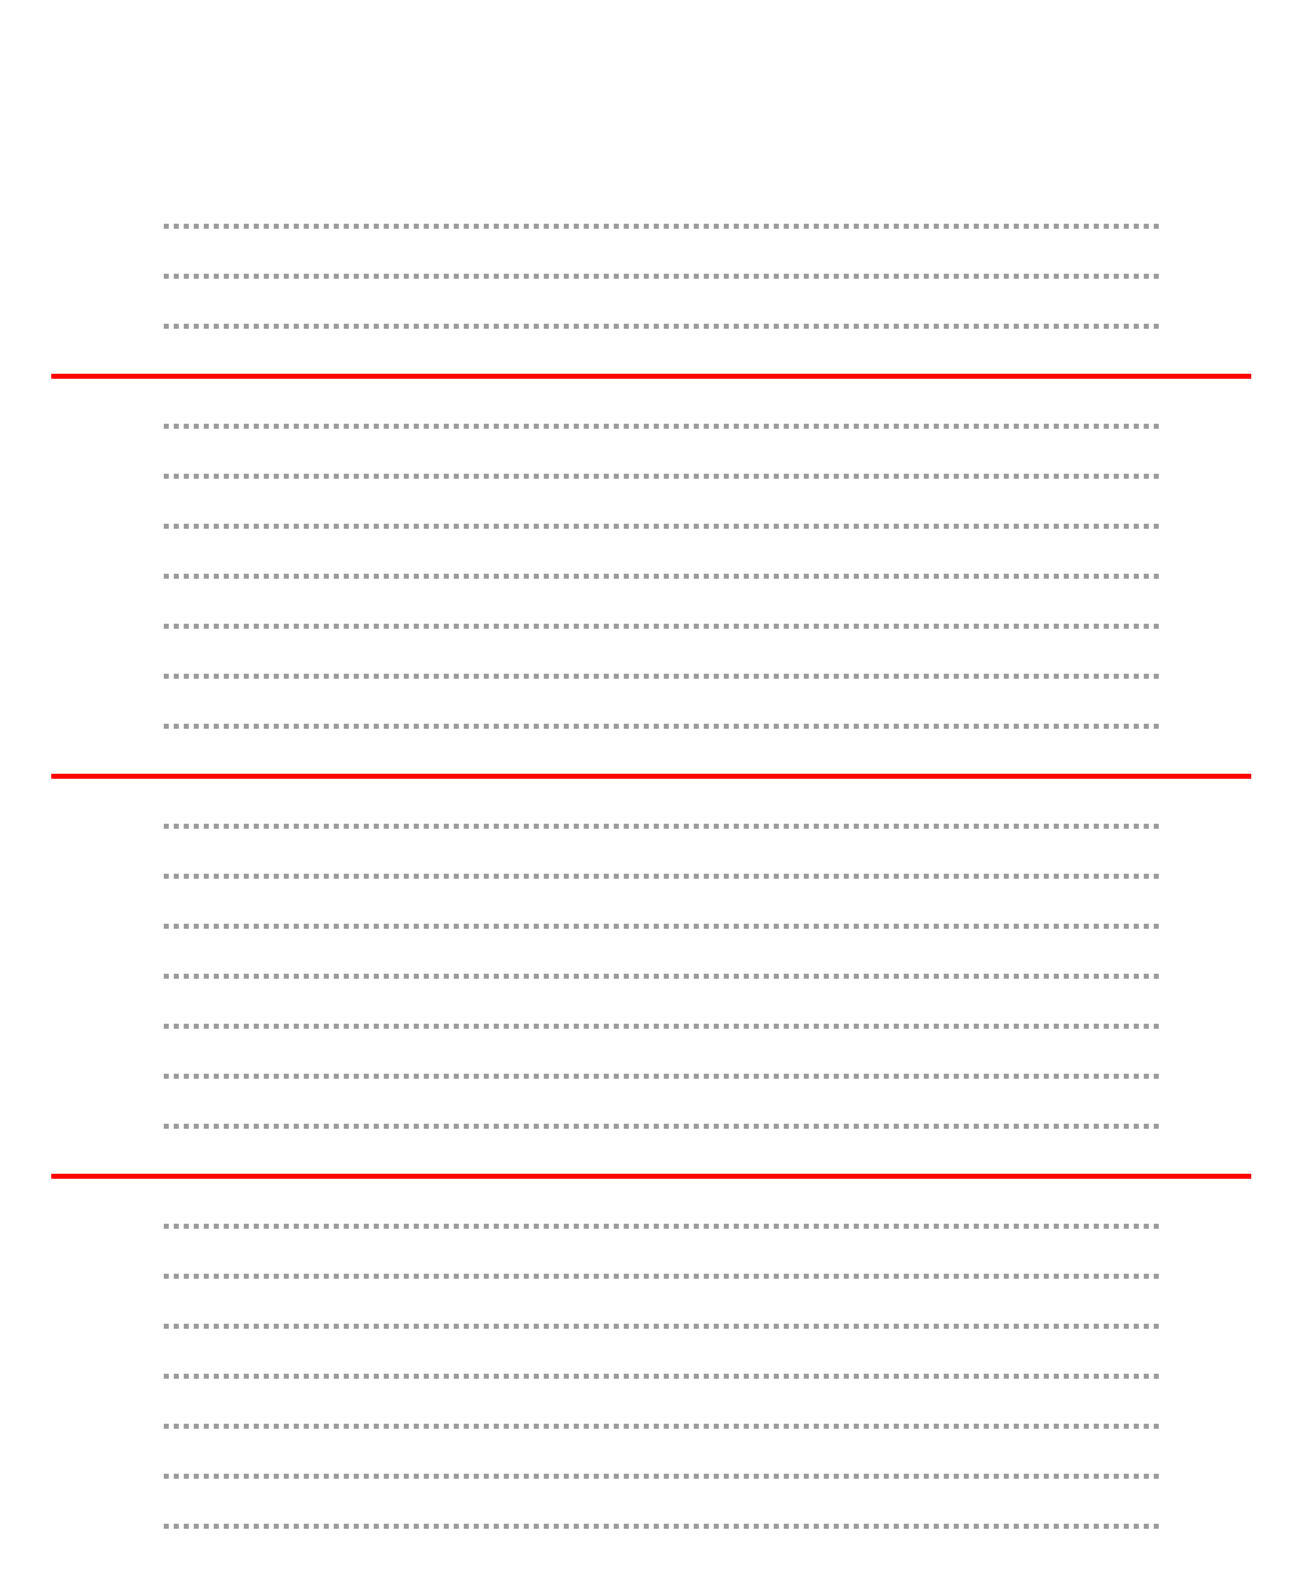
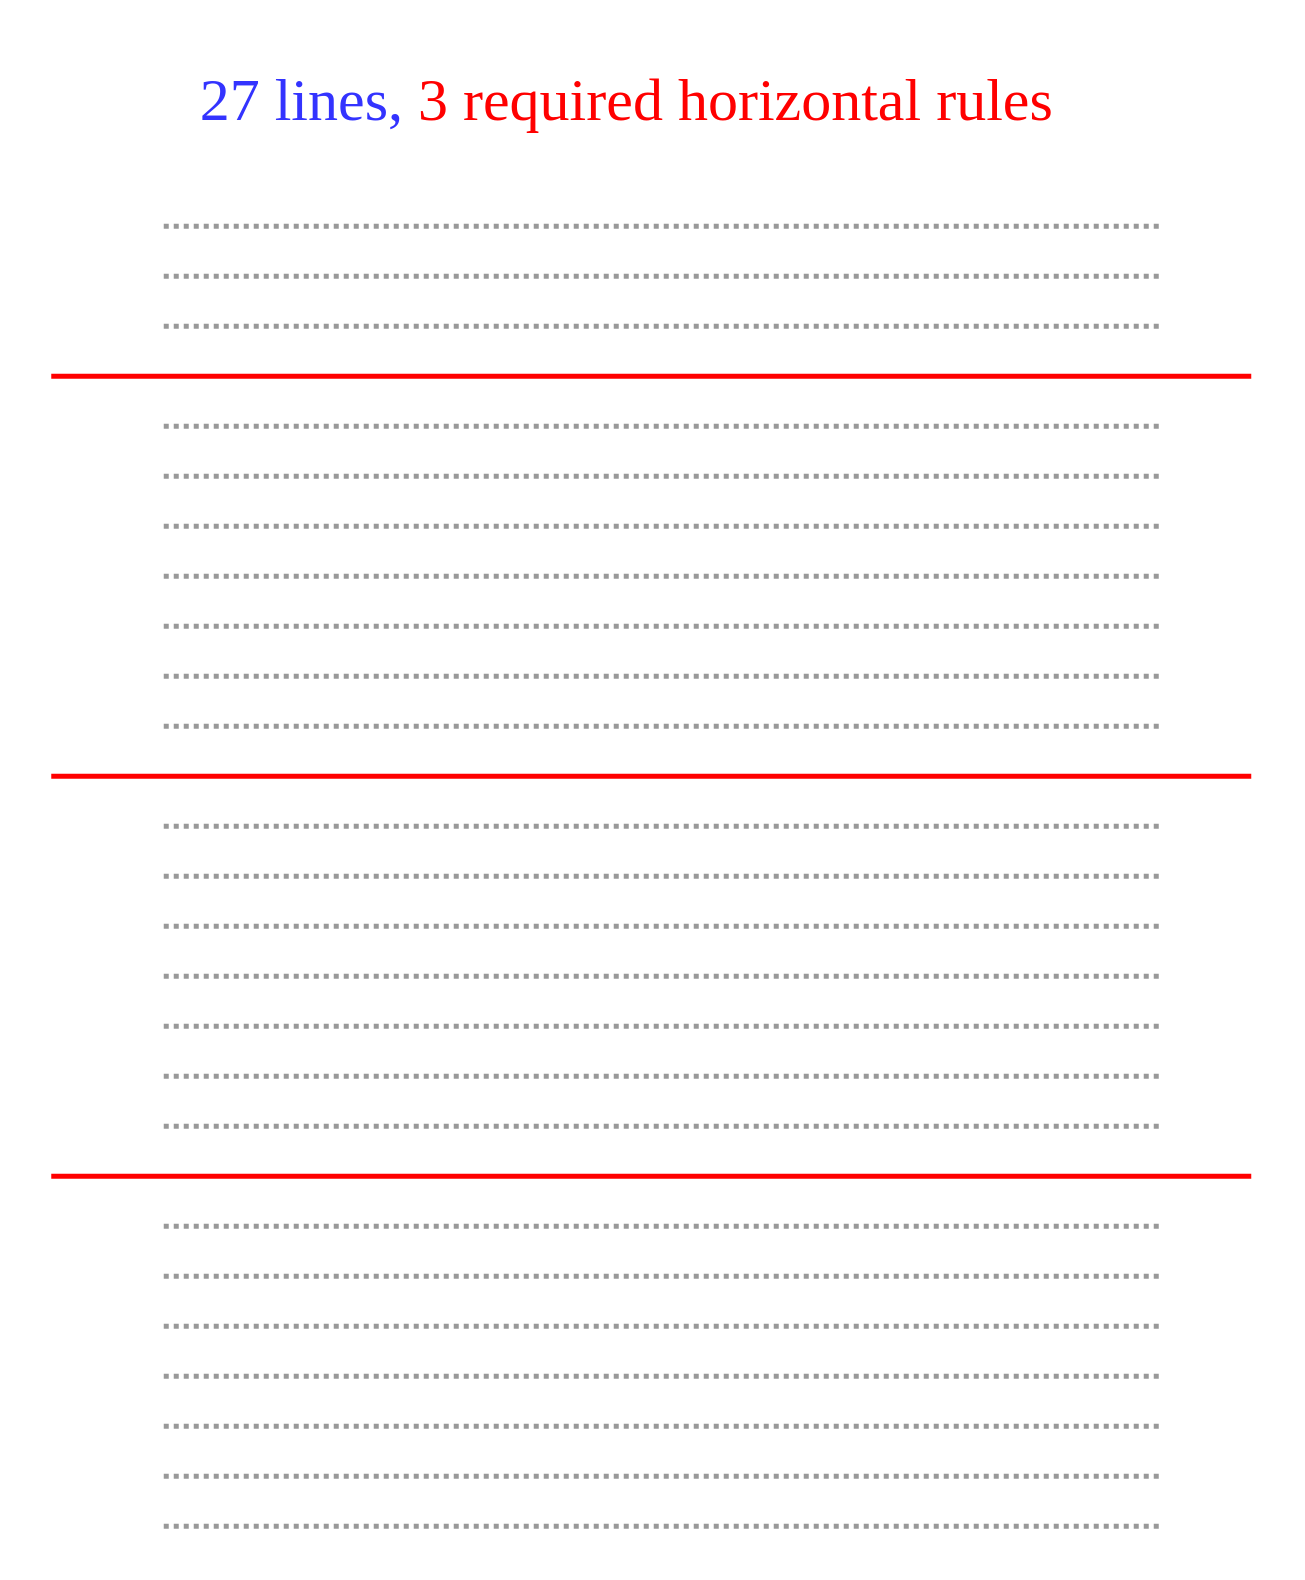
  <mxCell id="0" />
  <mxCell id="1" parent="0" />
  <mxCell id="2" value="" style="endArrow=none;html=1;rounded=0;strokeWidth=2;strokeColor=#FF0000;" parent="1" edge="1"><mxGeometry width="50" height="50" relative="1" as="geometry"><mxPoint x="20" y="150" as="sourcePoint" /><mxPoint x="500" y="150" as="targetPoint" /></mxGeometry></mxCell>
  <mxCell id="3" value="" style="endArrow=none;html=1;rounded=0;strokeColor=#999999;strokeWidth=2;dashed=1;dashPattern=1 1;" edge="1" parent="1"><mxGeometry width="50" height="50" relative="1" as="geometry"><mxPoint x="65" y="90" as="sourcePoint" /><mxPoint x="465" y="90" as="targetPoint" /></mxGeometry></mxCell>
  <mxCell id="4" value="" style="endArrow=none;html=1;rounded=0;strokeColor=#999999;strokeWidth=2;dashed=1;dashPattern=1 1;" edge="1" parent="1"><mxGeometry width="50" height="50" relative="1" as="geometry"><mxPoint x="65" y="130" as="sourcePoint" /><mxPoint x="465" y="130" as="targetPoint" /></mxGeometry></mxCell>
  <mxCell id="5" value="" style="endArrow=none;html=1;rounded=0;strokeColor=#999999;strokeWidth=2;dashed=1;dashPattern=1 1;" edge="1" parent="1"><mxGeometry width="50" height="50" relative="1" as="geometry"><mxPoint x="65" y="110" as="sourcePoint" /><mxPoint x="465" y="110" as="targetPoint" /></mxGeometry></mxCell>
  <mxCell id="6" value="" style="endArrow=none;html=1;rounded=0;strokeColor=#999999;strokeWidth=2;dashed=1;dashPattern=1 1;" edge="1" parent="1"><mxGeometry width="50" height="50" relative="1" as="geometry"><mxPoint x="65" y="170" as="sourcePoint" /><mxPoint x="465" y="170" as="targetPoint" /></mxGeometry></mxCell>
  <mxCell id="7" value="" style="endArrow=none;html=1;rounded=0;strokeColor=#999999;strokeWidth=2;dashed=1;dashPattern=1 1;" edge="1" parent="1"><mxGeometry width="50" height="50" relative="1" as="geometry"><mxPoint x="65" y="190" as="sourcePoint" /><mxPoint x="465" y="190" as="targetPoint" /></mxGeometry></mxCell>
  <mxCell id="8" value="" style="endArrow=none;html=1;rounded=0;strokeColor=#999999;strokeWidth=2;dashed=1;dashPattern=1 1;" edge="1" parent="1"><mxGeometry width="50" height="50" relative="1" as="geometry"><mxPoint x="65" y="230" as="sourcePoint" /><mxPoint x="465" y="230" as="targetPoint" /></mxGeometry></mxCell>
  <mxCell id="9" value="" style="endArrow=none;html=1;rounded=0;strokeColor=#999999;strokeWidth=2;dashed=1;dashPattern=1 1;" edge="1" parent="1"><mxGeometry width="50" height="50" relative="1" as="geometry"><mxPoint x="65" y="270" as="sourcePoint" /><mxPoint x="465" y="270" as="targetPoint" /></mxGeometry></mxCell>
  <mxCell id="10" value="" style="endArrow=none;html=1;rounded=0;strokeColor=#999999;strokeWidth=2;dashed=1;dashPattern=1 1;" edge="1" parent="1"><mxGeometry width="50" height="50" relative="1" as="geometry"><mxPoint x="65" y="250" as="sourcePoint" /><mxPoint x="465" y="250" as="targetPoint" /></mxGeometry></mxCell>
  <mxCell id="11" value="" style="endArrow=none;html=1;rounded=0;strokeColor=#999999;strokeWidth=2;dashed=1;dashPattern=1 1;" edge="1" parent="1"><mxGeometry width="50" height="50" relative="1" as="geometry"><mxPoint x="65" y="290" as="sourcePoint" /><mxPoint x="465" y="290" as="targetPoint" /></mxGeometry></mxCell>
  <mxCell id="12" value="" style="endArrow=none;html=1;rounded=0;strokeColor=#999999;strokeWidth=2;dashed=1;dashPattern=1 1;" edge="1" parent="1"><mxGeometry width="50" height="50" relative="1" as="geometry"><mxPoint x="65" y="330" as="sourcePoint" /><mxPoint x="465" y="330" as="targetPoint" /></mxGeometry></mxCell>
  <mxCell id="13" value="" style="endArrow=none;html=1;rounded=0;strokeColor=#999999;strokeWidth=2;dashed=1;dashPattern=1 1;" edge="1" parent="1"><mxGeometry width="50" height="50" relative="1" as="geometry"><mxPoint x="65" y="370" as="sourcePoint" /><mxPoint x="465" y="370" as="targetPoint" /></mxGeometry></mxCell>
  <mxCell id="14" value="" style="endArrow=none;html=1;rounded=0;strokeColor=#999999;strokeWidth=2;dashed=1;dashPattern=1 1;" edge="1" parent="1"><mxGeometry width="50" height="50" relative="1" as="geometry"><mxPoint x="65" y="410" as="sourcePoint" /><mxPoint x="465" y="410" as="targetPoint" /></mxGeometry></mxCell>
  <mxCell id="15" value="" style="endArrow=none;html=1;rounded=0;strokeColor=#999999;strokeWidth=2;dashed=1;dashPattern=1 1;" edge="1" parent="1"><mxGeometry width="50" height="50" relative="1" as="geometry"><mxPoint x="65" y="390" as="sourcePoint" /><mxPoint x="465" y="390" as="targetPoint" /></mxGeometry></mxCell>
  <mxCell id="16" value="" style="endArrow=none;html=1;rounded=0;strokeColor=#999999;strokeWidth=2;dashed=1;dashPattern=1 1;" edge="1" parent="1"><mxGeometry width="50" height="50" relative="1" as="geometry"><mxPoint x="65" y="430" as="sourcePoint" /><mxPoint x="465" y="430" as="targetPoint" /></mxGeometry></mxCell>
  <mxCell id="17" value="" style="endArrow=none;html=1;rounded=0;strokeColor=#999999;strokeWidth=2;dashed=1;dashPattern=1 1;" edge="1" parent="1"><mxGeometry width="50" height="50" relative="1" as="geometry"><mxPoint x="65" y="450" as="sourcePoint" /><mxPoint x="465" y="450" as="targetPoint" /></mxGeometry></mxCell>
  <mxCell id="18" value="" style="endArrow=none;html=1;rounded=0;strokeColor=#999999;strokeWidth=2;dashed=1;dashPattern=1 1;" edge="1" parent="1"><mxGeometry width="50" height="50" relative="1" as="geometry"><mxPoint x="65" y="510" as="sourcePoint" /><mxPoint x="465" y="510" as="targetPoint" /></mxGeometry></mxCell>
  <mxCell id="19" value="" style="endArrow=none;html=1;rounded=0;strokeColor=#999999;strokeWidth=2;dashed=1;dashPattern=1 1;" edge="1" parent="1"><mxGeometry width="50" height="50" relative="1" as="geometry"><mxPoint x="65" y="550" as="sourcePoint" /><mxPoint x="465" y="550" as="targetPoint" /></mxGeometry></mxCell>
  <mxCell id="20" value="" style="endArrow=none;html=1;rounded=0;strokeColor=#999999;strokeWidth=2;dashed=1;dashPattern=1 1;" edge="1" parent="1"><mxGeometry width="50" height="50" relative="1" as="geometry"><mxPoint x="65" y="530" as="sourcePoint" /><mxPoint x="465" y="530" as="targetPoint" /></mxGeometry></mxCell>
  <mxCell id="21" value="" style="endArrow=none;html=1;rounded=0;strokeColor=#999999;strokeWidth=2;dashed=1;dashPattern=1 1;" edge="1" parent="1"><mxGeometry width="50" height="50" relative="1" as="geometry"><mxPoint x="65" y="570" as="sourcePoint" /><mxPoint x="465" y="570" as="targetPoint" /></mxGeometry></mxCell>
  <mxCell id="22" value="" style="endArrow=none;html=1;rounded=0;strokeColor=#999999;strokeWidth=2;dashed=1;dashPattern=1 1;" edge="1" parent="1"><mxGeometry width="50" height="50" relative="1" as="geometry"><mxPoint x="65" y="590" as="sourcePoint" /><mxPoint x="465" y="590" as="targetPoint" /></mxGeometry></mxCell>
  <mxCell id="23" value="" style="endArrow=none;html=1;rounded=0;strokeColor=#999999;strokeWidth=2;dashed=1;dashPattern=1 1;" edge="1" parent="1"><mxGeometry width="50" height="50" relative="1" as="geometry"><mxPoint x="65" y="610" as="sourcePoint" /><mxPoint x="465" y="610" as="targetPoint" /></mxGeometry></mxCell>
+ <mxCell id="24" value="&lt;font color=&quot;#3333ff&quot;&gt;27 lines, &lt;/font&gt;&lt;font color=&quot;#ff0000&quot;&gt;3 required horizontal rules&lt;/font&gt;" style="text;html=1;align=center;verticalAlign=middle;resizable=0;points=[];autosize=1;strokeColor=none;fillColor=none;fontSize=24;fontFamily=Comic Sans MS;fontColor=#666666;" vertex="1" parent="1"><mxGeometry x="40" y="20" width="420" height="40" as="geometry" /></mxCell>
  <mxCell id="25" value="" style="endArrow=none;html=1;rounded=0;strokeColor=#999999;strokeWidth=2;dashed=1;dashPattern=1 1;" edge="1" parent="1"><mxGeometry width="50" height="50" relative="1" as="geometry"><mxPoint x="65" y="490" as="sourcePoint" /><mxPoint x="465" y="490" as="targetPoint" /></mxGeometry></mxCell>
  <mxCell id="26" value="" style="endArrow=none;html=1;rounded=0;strokeColor=#999999;strokeWidth=2;dashed=1;dashPattern=1 1;" edge="1" parent="1"><mxGeometry width="50" height="50" relative="1" as="geometry"><mxPoint x="65" y="350" as="sourcePoint" /><mxPoint x="465" y="350" as="targetPoint" /></mxGeometry></mxCell>
  <mxCell id="27" value="" style="endArrow=none;html=1;rounded=0;strokeColor=#999999;strokeWidth=2;dashed=1;dashPattern=1 1;" edge="1" parent="1"><mxGeometry width="50" height="50" relative="1" as="geometry"><mxPoint x="65" y="210" as="sourcePoint" /><mxPoint x="465" y="210" as="targetPoint" /></mxGeometry></mxCell>
  <mxCell id="28" value="" style="endArrow=none;html=1;rounded=0;strokeWidth=2;strokeColor=#FF0000;" edge="1" parent="1"><mxGeometry width="50" height="50" relative="1" as="geometry"><mxPoint x="20" y="470" as="sourcePoint" /><mxPoint x="500" y="470" as="targetPoint" /></mxGeometry></mxCell>
  <mxCell id="29" value="" style="endArrow=none;html=1;rounded=0;strokeWidth=2;strokeColor=#FF0000;" edge="1" parent="1"><mxGeometry width="50" height="50" relative="1" as="geometry"><mxPoint x="20" y="310" as="sourcePoint" /><mxPoint x="500" y="310" as="targetPoint" /></mxGeometry></mxCell>
